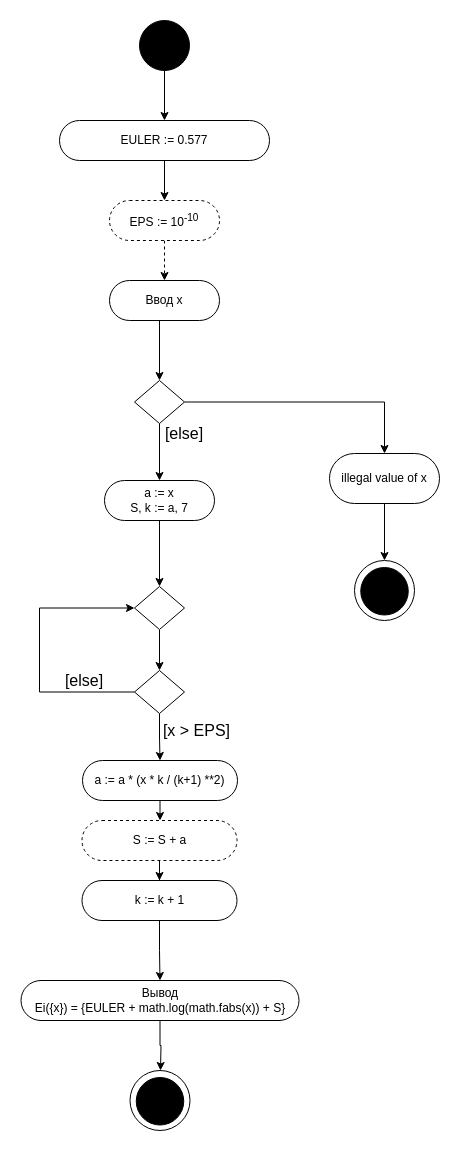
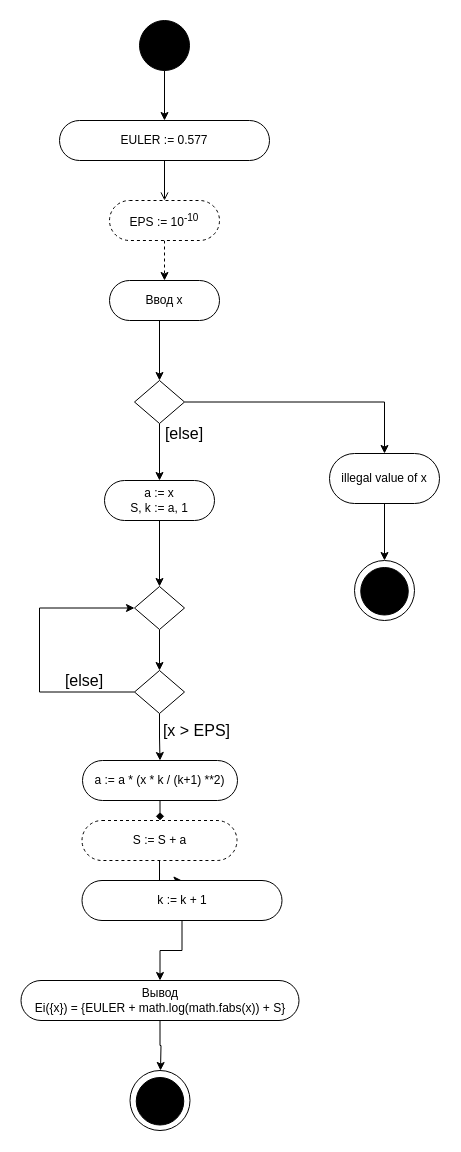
  <mxCell id="0" />
  <mxCell id="1" parent="0" />
  <mxCell id="2" style="edgeStyle=orthogonalEdgeStyle;rounded=0;orthogonalLoop=1;jettySize=auto;html=1;exitX=0.5;exitY=1;exitDx=0;exitDy=0;entryX=0.5;entryY=0;entryDx=0;entryDy=0;" edge="1" parent="1" source="3" target="27"><mxGeometry relative="1" as="geometry" /></mxCell>
  <mxCell id="3" value="" style="ellipse;whiteSpace=wrap;html=1;aspect=fixed;fillColor=#000000;" parent="1" vertex="1"><mxGeometry x="139" y="20" width="50" height="50" as="geometry" /></mxCell>
  <mxCell id="4" style="edgeStyle=orthogonalEdgeStyle;rounded=0;orthogonalLoop=1;jettySize=auto;html=1;exitX=0.5;exitY=1;exitDx=0;exitDy=0;" parent="1" edge="1"><mxGeometry relative="1" as="geometry"><mxPoint x="159" y="380" as="targetPoint" /><mxPoint x="159" y="320" as="sourcePoint" /></mxGeometry></mxCell>
  <mxCell id="5" value="Ввод x" style="rounded=1;whiteSpace=wrap;html=1;gradientColor=none;fillColor=#FFFFFF;arcSize=50;" parent="1" vertex="1"><mxGeometry x="109" y="280" width="110" height="40" as="geometry" /></mxCell>
  <mxCell id="6" style="edgeStyle=orthogonalEdgeStyle;rounded=0;orthogonalLoop=1;jettySize=auto;html=1;exitX=1;exitY=0.5;exitDx=0;exitDy=0;entryX=0.5;entryY=0;entryDx=0;entryDy=0;" parent="1" source="8" target="10" edge="1"><mxGeometry relative="1" as="geometry" /></mxCell>
  <mxCell id="7" style="edgeStyle=orthogonalEdgeStyle;rounded=0;orthogonalLoop=1;jettySize=auto;html=1;exitX=0.5;exitY=1;exitDx=0;exitDy=0;fontSize=16;" parent="1" source="8" edge="1"><mxGeometry relative="1" as="geometry"><mxPoint x="159" y="480" as="targetPoint" /></mxGeometry></mxCell>
  <mxCell id="8" value="" style="rhombus;whiteSpace=wrap;html=1;fillColor=#FFFFFF;gradientColor=none;" parent="1" vertex="1"><mxGeometry x="134" y="380" width="50" height="43" as="geometry" /></mxCell>
  <mxCell id="9" style="edgeStyle=orthogonalEdgeStyle;rounded=0;orthogonalLoop=1;jettySize=auto;html=1;exitX=0.5;exitY=1;exitDx=0;exitDy=0;fontSize=16;" parent="1" source="10" edge="1"><mxGeometry relative="1" as="geometry"><mxPoint x="384" y="560" as="targetPoint" /></mxGeometry></mxCell>
  <mxCell id="10" value="illegal value of x" style="rounded=1;whiteSpace=wrap;html=1;gradientColor=none;fillColor=#FFFFFF;arcSize=50;" parent="1" vertex="1"><mxGeometry x="329" y="453" width="110" height="50" as="geometry" /></mxCell>
  <mxCell id="11" value="[else]" style="text;html=1;strokeColor=none;fillColor=none;align=center;verticalAlign=middle;whiteSpace=wrap;rounded=0;perimeterSpacing=0;fontSize=16;" parent="1" vertex="1"><mxGeometry x="159" y="423" width="50" height="20" as="geometry" /></mxCell>
  <mxCell id="12" value="" style="group" parent="1" vertex="1" connectable="0"><mxGeometry x="354" y="560" width="60" height="60" as="geometry" /></mxCell>
  <mxCell id="13" value="" style="ellipse;whiteSpace=wrap;html=1;gradientColor=none;fontSize=16;fillColor=#FFFFFF;" parent="12" vertex="1"><mxGeometry width="60" height="60" as="geometry" /></mxCell>
  <mxCell id="14" value="" style="ellipse;whiteSpace=wrap;html=1;aspect=fixed;fontSize=16;fillColor=#000000;" parent="12" vertex="1"><mxGeometry x="6.25" y="7" width="47.5" height="47.5" as="geometry" /></mxCell>
- <mxCell id="15" value="a := x&lt;br&gt;S, k := a, 7" style="rounded=1;whiteSpace=wrap;html=1;gradientColor=none;fillColor=#FFFFFF;arcSize=50;" parent="1" vertex="1"><mxGeometry x="104" y="480" width="110" height="40" as="geometry" /></mxCell>
+ <mxCell id="15" value="a := x&lt;br&gt;S, k := a, 1" style="rounded=1;whiteSpace=wrap;html=1;gradientColor=none;fillColor=#FFFFFF;arcSize=50;" parent="1" vertex="1"><mxGeometry x="104" y="480" width="110" height="40" as="geometry" /></mxCell>
  <mxCell id="16" style="edgeStyle=orthogonalEdgeStyle;rounded=0;orthogonalLoop=1;jettySize=auto;html=1;exitX=0.5;exitY=1;exitDx=0;exitDy=0;entryX=0.5;entryY=0;entryDx=0;entryDy=0;" parent="1" source="15" target="20" edge="1"><mxGeometry relative="1" as="geometry"><mxPoint x="159" y="600" as="sourcePoint" /></mxGeometry></mxCell>
- <mxCell id="17" value="" style="edgeStyle=orthogonalEdgeStyle;rounded=0;orthogonalLoop=1;jettySize=auto;html=1;" edge="1" parent="1" source="18" target="34"><mxGeometry relative="1" as="geometry" /></mxCell>
+ <mxCell id="17" value="" style="edgeStyle=orthogonalEdgeStyle;rounded=0;orthogonalLoop=1;jettySize=auto;html=1;endArrow=diamond;" edge="1" parent="1" source="18" target="34"><mxGeometry relative="1" as="geometry" /></mxCell>
  <mxCell id="18" value="a := a * (x * k / (k+1) **2)" style="rounded=1;whiteSpace=wrap;html=1;gradientColor=none;fillColor=#FFFFFF;arcSize=50;" parent="1" vertex="1"><mxGeometry x="82" y="760" width="155" height="40" as="geometry" /></mxCell>
  <mxCell id="19" style="edgeStyle=orthogonalEdgeStyle;rounded=0;orthogonalLoop=1;jettySize=auto;html=1;exitX=0.5;exitY=1;exitDx=0;exitDy=0;entryX=0.5;entryY=0;entryDx=0;entryDy=0;" edge="1" parent="1" source="20" target="32"><mxGeometry relative="1" as="geometry" /></mxCell>
  <mxCell id="20" value="" style="rhombus;whiteSpace=wrap;html=1;fillColor=#FFFFFF;gradientColor=none;" parent="1" vertex="1"><mxGeometry x="134" y="586" width="50" height="43" as="geometry" /></mxCell>
  <mxCell id="21" style="edgeStyle=orthogonalEdgeStyle;rounded=0;orthogonalLoop=1;jettySize=auto;html=1;exitX=0;exitY=0.5;exitDx=0;exitDy=0;entryX=0;entryY=0.5;entryDx=0;entryDy=0;" parent="1" source="32" target="20" edge="1"><mxGeometry relative="1" as="geometry"><Array as="points"><mxPoint x="39" y="692" /><mxPoint x="39" y="608" /></Array></mxGeometry></mxCell>
  <mxCell id="22" value="" style="group" parent="1" vertex="1" connectable="0"><mxGeometry x="129.5" y="1070" width="60" height="60" as="geometry" /></mxCell>
  <mxCell id="23" value="" style="ellipse;whiteSpace=wrap;html=1;gradientColor=none;fontSize=16;fillColor=#FFFFFF;" parent="22" vertex="1"><mxGeometry width="60" height="60" as="geometry" /></mxCell>
  <mxCell id="24" value="" style="ellipse;whiteSpace=wrap;html=1;aspect=fixed;fontSize=16;fillColor=#000000;" parent="22" vertex="1"><mxGeometry x="6.25" y="7" width="47.5" height="47.5" as="geometry" /></mxCell>
  <mxCell id="25" value="[else]" style="text;html=1;strokeColor=none;fillColor=none;align=center;verticalAlign=middle;whiteSpace=wrap;rounded=0;perimeterSpacing=0;fontSize=16;" parent="1" vertex="1"><mxGeometry x="59" y="670" width="50" height="20" as="geometry" /></mxCell>
- <mxCell id="26" style="edgeStyle=orthogonalEdgeStyle;rounded=0;orthogonalLoop=1;jettySize=auto;html=1;entryX=0.5;entryY=0;entryDx=0;entryDy=0;" edge="1" parent="1" source="27" target="29"><mxGeometry relative="1" as="geometry" /></mxCell>
+ <mxCell id="26" style="edgeStyle=orthogonalEdgeStyle;rounded=0;orthogonalLoop=1;jettySize=auto;html=1;entryX=0.5;entryY=0;entryDx=0;entryDy=0;endArrow=open;" edge="1" parent="1" source="27" target="29"><mxGeometry relative="1" as="geometry" /></mxCell>
  <mxCell id="27" value="EULER :=&amp;nbsp;0.577" style="rounded=1;whiteSpace=wrap;html=1;gradientColor=none;fillColor=#FFFFFF;arcSize=50;" vertex="1" parent="1"><mxGeometry x="59" y="120" width="210" height="40" as="geometry" /></mxCell>
  <mxCell id="28" style="edgeStyle=orthogonalEdgeStyle;rounded=0;orthogonalLoop=1;jettySize=auto;html=1;entryX=0.5;entryY=0;entryDx=0;entryDy=0;dashed=1;" edge="1" parent="1" source="29" target="5"><mxGeometry relative="1" as="geometry" /></mxCell>
  <mxCell id="29" value="EPS :=&amp;nbsp;10&lt;sup&gt;-10&lt;/sup&gt;" style="rounded=1;whiteSpace=wrap;html=1;gradientColor=none;fillColor=#FFFFFF;arcSize=50;dashed=1;" vertex="1" parent="1"><mxGeometry x="109" y="200" width="110" height="40" as="geometry" /></mxCell>
  <mxCell id="30" value="[x &amp;gt; EPS]" style="text;html=1;strokeColor=none;fillColor=none;align=center;verticalAlign=middle;whiteSpace=wrap;rounded=0;perimeterSpacing=0;fontSize=16;" vertex="1" parent="1"><mxGeometry x="159" y="720" width="74.5" height="20" as="geometry" /></mxCell>
  <mxCell id="31" style="edgeStyle=orthogonalEdgeStyle;rounded=0;orthogonalLoop=1;jettySize=auto;html=1;exitX=0.5;exitY=1;exitDx=0;exitDy=0;entryX=0.5;entryY=0;entryDx=0;entryDy=0;" edge="1" parent="1" source="32" target="18"><mxGeometry relative="1" as="geometry" /></mxCell>
  <mxCell id="32" value="" style="rhombus;whiteSpace=wrap;html=1;fillColor=#FFFFFF;gradientColor=none;" vertex="1" parent="1"><mxGeometry x="134" y="670" width="50" height="43" as="geometry" /></mxCell>
  <mxCell id="33" value="" style="edgeStyle=orthogonalEdgeStyle;rounded=0;orthogonalLoop=1;jettySize=auto;html=1;" edge="1" parent="1" source="34" target="36"><mxGeometry relative="1" as="geometry" /></mxCell>
  <mxCell id="34" value="S := S + a" style="rounded=1;whiteSpace=wrap;html=1;gradientColor=none;fillColor=#FFFFFF;arcSize=50;dashed=1;" vertex="1" parent="1"><mxGeometry x="81.5" y="820" width="155" height="40" as="geometry" /></mxCell>
  <mxCell id="35" value="" style="edgeStyle=orthogonalEdgeStyle;rounded=0;orthogonalLoop=1;jettySize=auto;html=1;" edge="1" parent="1" source="36" target="38"><mxGeometry relative="1" as="geometry" /></mxCell>
- <mxCell id="36" value="k := k + 1" style="rounded=1;whiteSpace=wrap;html=1;gradientColor=none;fillColor=#FFFFFF;arcSize=50;" vertex="1" parent="1"><mxGeometry x="81.5" y="880" width="155" height="40" as="geometry" /></mxCell>
+ <mxCell id="36" value="k := k + 1" style="rounded=1;whiteSpace=wrap;html=1;gradientColor=none;fillColor=#FFFFFF;arcSize=50;" vertex="1" parent="1"><mxGeometry x="81.5" y="880" width="200" height="40" as="geometry" /></mxCell>
  <mxCell id="37" style="edgeStyle=orthogonalEdgeStyle;rounded=0;orthogonalLoop=1;jettySize=auto;html=1;exitX=0.5;exitY=1;exitDx=0;exitDy=0;" edge="1" parent="1" source="38"><mxGeometry relative="1" as="geometry"><mxPoint x="160" y="1070" as="targetPoint" /></mxGeometry></mxCell>
  <mxCell id="38" value="Вывод&lt;br&gt;Ei({x}) = {EULER + math.log(math.fabs(x)) + S}" style="rounded=1;whiteSpace=wrap;html=1;gradientColor=none;fillColor=#FFFFFF;arcSize=50;" vertex="1" parent="1"><mxGeometry x="20.5" y="980" width="278" height="40" as="geometry" /></mxCell>
